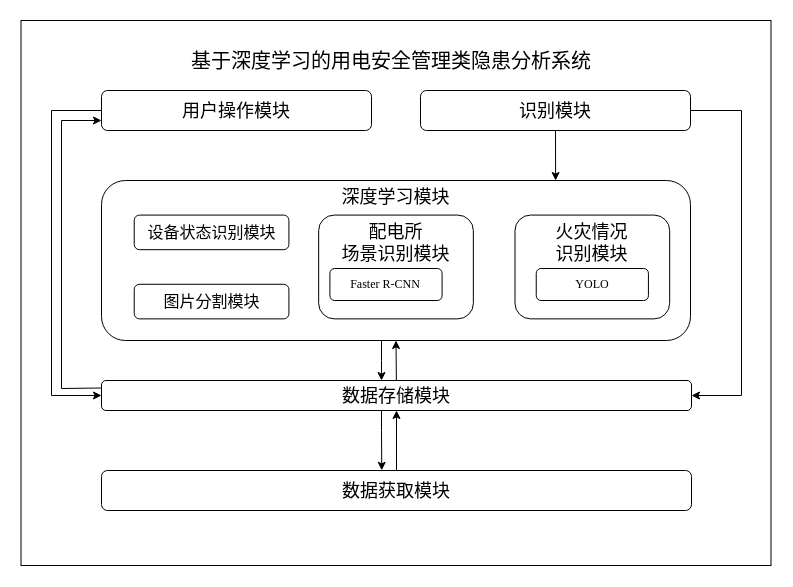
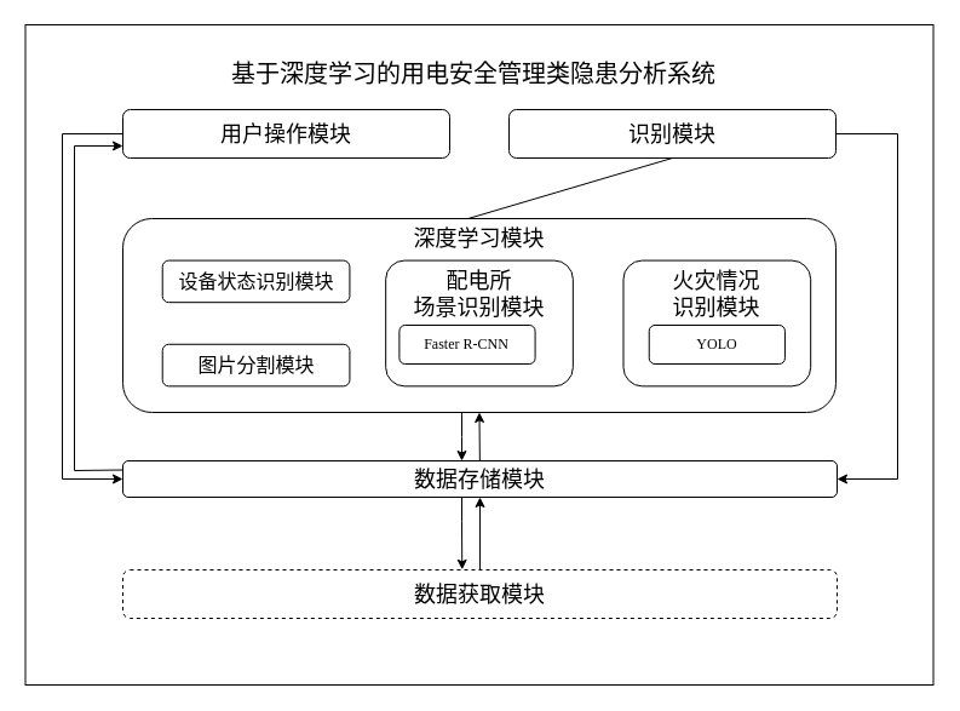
  <mxCell id="0" />
  <mxCell id="1" parent="0" />
  <mxCell id="2" value="" style="rounded=0;whiteSpace=wrap;html=1;glass=0;shadow=0;perimeterSpacing=0;flipV=1;" parent="1" vertex="1"><mxGeometry x="20.5" y="20" width="750" height="545" as="geometry" /></mxCell>
  <mxCell id="3" value="&lt;font style=&quot;font-size: 20px;&quot;&gt;基于深度学习的用电安全管理类隐患分析系统&lt;/font&gt;" style="rounded=0;whiteSpace=wrap;html=1;shadow=0;glass=0;strokeColor=default;fontFamily=宋体;fontSize=12;fontColor=default;fillColor=default;strokeWidth=0;opacity=0;" parent="1" vertex="1"><mxGeometry x="51" y="40" width="680" height="40" as="geometry" /></mxCell>
  <mxCell id="4" value="&lt;font style=&quot;font-size: 18px;&quot;&gt;用户操作模块&lt;/font&gt;" style="rounded=1;whiteSpace=wrap;html=1;shadow=0;glass=0;strokeColor=default;fontFamily=宋体;fontSize=20;fontColor=default;fillColor=default;" parent="1" vertex="1"><mxGeometry x="101" y="90" width="270" height="40" as="geometry" /></mxCell>
  <mxCell id="5" value="&lt;font style=&quot;font-size: 18px;&quot;&gt;数据存储模块&lt;/font&gt;" style="rounded=1;whiteSpace=wrap;html=1;shadow=0;glass=0;strokeColor=default;fontFamily=宋体;fontSize=20;fontColor=default;fillColor=default;" parent="1" vertex="1"><mxGeometry x="101" y="380" width="590" height="30" as="geometry" /></mxCell>
  <mxCell id="6" value="&lt;font style=&quot;font-size: 18px;&quot;&gt;识别模块&lt;/font&gt;" style="rounded=1;whiteSpace=wrap;html=1;shadow=0;glass=0;strokeColor=default;fontFamily=宋体;fontSize=20;fontColor=default;fillColor=default;" parent="1" vertex="1"><mxGeometry x="420" y="90" width="270" height="40" as="geometry" /></mxCell>
- <mxCell id="7" value="&lt;font style=&quot;font-size: 18px;&quot;&gt;数据获取模块&lt;/font&gt;" style="rounded=1;whiteSpace=wrap;html=1;shadow=0;glass=0;strokeColor=default;fontFamily=宋体;fontSize=20;fontColor=default;fillColor=default;" parent="1" vertex="1"><mxGeometry x="101" y="470" width="590" height="40" as="geometry" /></mxCell>
- <mxCell id="8" value="" style="endArrow=classic;html=1;rounded=0;fontFamily=宋体;exitX=0.5;exitY=1;exitDx=0;exitDy=0;entryX=0.771;entryY=0;entryDx=0;entryDy=0;entryPerimeter=0;" parent="1" source="6" target="11" edge="1"><mxGeometry width="50" height="50" relative="1" as="geometry"><mxPoint x="-129" y="-100" as="sourcePoint" /><mxPoint x="561" y="140" as="targetPoint" /></mxGeometry></mxCell>
+ <mxCell id="7" value="&lt;font style=&quot;font-size: 18px;&quot;&gt;数据获取模块&lt;/font&gt;" style="rounded=1;whiteSpace=wrap;html=1;shadow=0;glass=0;strokeColor=default;fontFamily=宋体;fontSize=20;fontColor=default;fillColor=default;dashed=1;" parent="1" vertex="1"><mxGeometry x="101" y="470" width="590" height="40" as="geometry" /></mxCell>
+ <mxCell id="8" value="" style="endArrow=classic;html=1;rounded=0;fontFamily=宋体;exitX=0.5;exitY=1;exitDx=0;exitDy=0;" parent="1" source="6" target="13" edge="1"><mxGeometry width="50" height="50" relative="1" as="geometry"><mxPoint x="-129" y="-100" as="sourcePoint" /><mxPoint x="561" y="140" as="targetPoint" /></mxGeometry></mxCell>
  <mxCell id="9" value="" style="endArrow=classic;html=1;rounded=0;fontFamily=宋体;exitX=1;exitY=0.5;exitDx=0;exitDy=0;entryX=1;entryY=0.5;entryDx=0;entryDy=0;" parent="1" source="6" target="5" edge="1"><mxGeometry width="50" height="50" relative="1" as="geometry"><mxPoint x="-189" y="340" as="sourcePoint" /><mxPoint x="-139" y="290" as="targetPoint" /><Array as="points"><mxPoint x="741" y="110" /><mxPoint x="741" y="395" /></Array></mxGeometry></mxCell>
  <mxCell id="10" value="" style="edgeStyle=orthogonalEdgeStyle;rounded=0;orthogonalLoop=1;jettySize=auto;html=1;fontFamily=宋体;" edge="1" parent="1" source="11" target="5"><mxGeometry relative="1" as="geometry"><Array as="points"><mxPoint x="381" y="360" /><mxPoint x="381" y="360" /></Array></mxGeometry></mxCell>
  <mxCell id="11" value="深度学习模块" style="rounded=1;whiteSpace=wrap;html=1;shadow=0;glass=0;strokeColor=default;fontFamily=宋体;fontSize=18;fontColor=default;fillColor=default;verticalAlign=top;" parent="1" vertex="1"><mxGeometry x="101" y="180" width="589" height="160" as="geometry" /></mxCell>
  <mxCell id="12" value="&lt;font style=&quot;font-size: 16px;&quot;&gt;图片分割模块&lt;/font&gt;" style="rounded=1;whiteSpace=wrap;html=1;shadow=0;glass=0;strokeColor=default;fontFamily=宋体;fontSize=18;fontColor=default;fillColor=default;" parent="1" vertex="1"><mxGeometry x="133.722" y="283.782" width="154.687" height="34.595" as="geometry" /></mxCell>
  <mxCell id="13" value="&lt;font style=&quot;font-size: 16px;&quot;&gt;&lt;font style=&quot;font-size: 16px;&quot;&gt;设备状态&lt;/font&gt;识别模块&lt;/font&gt;" style="rounded=1;whiteSpace=wrap;html=1;shadow=0;glass=0;strokeColor=default;fontFamily=宋体;fontSize=18;fontColor=default;fillColor=default;" parent="1" vertex="1"><mxGeometry x="133.722" y="214.595" width="154.687" height="34.595" as="geometry" /></mxCell>
  <mxCell id="14" value="配电所&lt;br&gt;场景识别模块" style="rounded=1;whiteSpace=wrap;html=1;shadow=0;glass=0;strokeColor=default;fontFamily=宋体;fontSize=18;fontColor=default;fillColor=default;verticalAlign=top;" parent="1" vertex="1"><mxGeometry x="318.157" y="214.594" width="154.687" height="103.784" as="geometry" /></mxCell>
  <mxCell id="15" value="火灾情况&lt;br&gt;识别模块" style="rounded=1;whiteSpace=wrap;html=1;shadow=0;glass=0;strokeColor=default;fontFamily=宋体;fontSize=18;fontColor=default;fillColor=default;verticalAlign=top;" parent="1" vertex="1"><mxGeometry x="514.49" y="214.594" width="154.687" height="103.784" as="geometry" /></mxCell>
  <mxCell id="16" value="&lt;font face=&quot;宋体&quot;&gt;Faster R-CNN&lt;/font&gt;" style="rounded=1;whiteSpace=wrap;html=1;" parent="1" vertex="1"><mxGeometry x="329.405" y="268" width="112.19" height="32" as="geometry" /></mxCell>
  <mxCell id="17" value="&lt;font face=&quot;宋体&quot;&gt;YOLO&lt;/font&gt;" style="rounded=1;whiteSpace=wrap;html=1;" parent="1" vertex="1"><mxGeometry x="535.738" y="268" width="112.19" height="32" as="geometry" /></mxCell>
  <mxCell id="18" value="" style="endArrow=classic;html=1;rounded=0;fontFamily=宋体;exitX=0;exitY=0.5;exitDx=0;exitDy=0;entryX=0;entryY=0.5;entryDx=0;entryDy=0;" edge="1" parent="1" source="4" target="5"><mxGeometry width="50" height="50" relative="1" as="geometry"><mxPoint x="-219" y="380" as="sourcePoint" /><mxPoint x="-169" y="330" as="targetPoint" /><Array as="points"><mxPoint x="51" y="110" /><mxPoint x="51" y="395" /></Array></mxGeometry></mxCell>
  <mxCell id="19" value="" style="endArrow=classic;html=1;rounded=0;fontFamily=宋体;entryX=0;entryY=0.75;entryDx=0;entryDy=0;exitX=0;exitY=0.25;exitDx=0;exitDy=0;" edge="1" parent="1" source="5" target="4"><mxGeometry width="50" height="50" relative="1" as="geometry"><mxPoint x="-189" y="460" as="sourcePoint" /><mxPoint x="-139" y="410" as="targetPoint" /><Array as="points"><mxPoint x="61" y="388" /><mxPoint x="61" y="120" /></Array></mxGeometry></mxCell>
  <mxCell id="20" value="" style="endArrow=classic;html=1;rounded=0;fontFamily=宋体;entryX=0.5;entryY=1;entryDx=0;entryDy=0;" edge="1" parent="1" source="5" target="11"><mxGeometry width="50" height="50" relative="1" as="geometry"><mxPoint x="404" y="339.97" as="sourcePoint" /><mxPoint x="271" y="49.97" as="targetPoint" /><Array as="points" /></mxGeometry></mxCell>
  <mxCell id="21" value="" style="edgeStyle=orthogonalEdgeStyle;rounded=0;orthogonalLoop=1;jettySize=auto;html=1;fontFamily=宋体;entryX=0.475;entryY=-0.005;entryDx=0;entryDy=0;entryPerimeter=0;" edge="1" parent="1" target="7"><mxGeometry relative="1" as="geometry"><mxPoint x="381" y="410" as="sourcePoint" /><mxPoint x="381" y="450" as="targetPoint" /><Array as="points"><mxPoint x="381" y="430" /></Array></mxGeometry></mxCell>
  <mxCell id="22" value="" style="endArrow=classic;html=1;rounded=0;fontFamily=宋体;entryX=0.5;entryY=1;entryDx=0;entryDy=0;exitX=0.5;exitY=0;exitDx=0;exitDy=0;" edge="1" parent="1" source="7" target="5"><mxGeometry width="50" height="50" relative="1" as="geometry"><mxPoint x="401" y="470" as="sourcePoint" /><mxPoint x="401" y="431" as="targetPoint" /><Array as="points" /></mxGeometry></mxCell>
